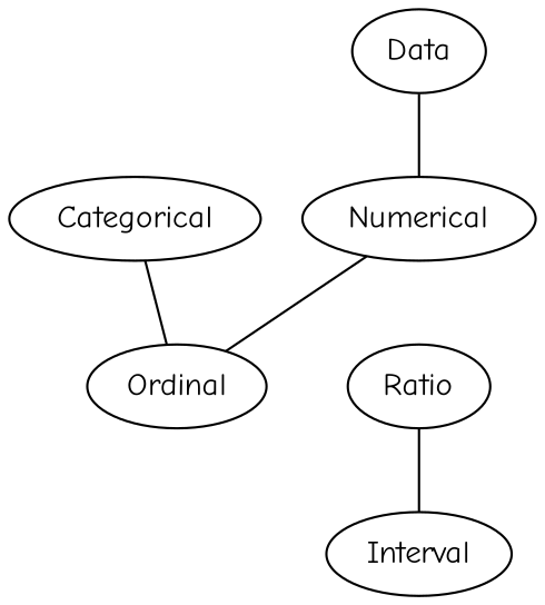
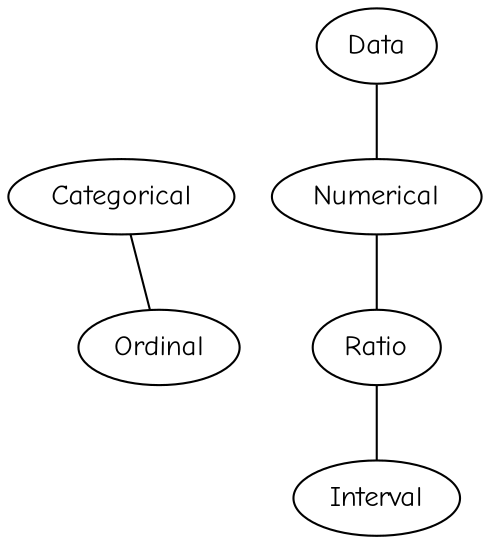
  graph {
    fontname="Comic Neue"
    node [fontname="Comic Neue"]
    edge [fontname="Comic Neue"]
    Data
    Numerical
    Categorical
    Ordinal
    Ratio
    Interval
    Data -- Numerical
-   Numerical -- Ordinal
+   Numerical -- Ratio
    Categorical -- Ordinal
    Ratio -- Interval
  }
